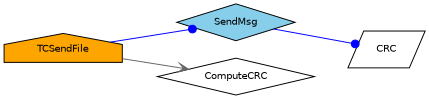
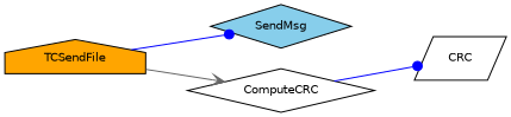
  digraph {
    rankdir=LR
    node [color=black fillcolor=white fontname=Helvetica fontsize=10 shape=diamond style=filled]
    edge [arrowhead=dot color=blue fontname=Helvetica fontsize=10 labelfontname=Helvetica labelfontsize=10 style=solid]
    n1 [fillcolor=orange fontcolor=black height=0.2 label=TCSendFile shape=house width=0.4]
    n2 [fillcolor=skyblue height=0.2 label=SendMsg width=0.4]
    n3 [height=0.2 label=ComputeCRC width=0.4]
    n4 [height=0.2 label=CRC shape=parallelogram width=0.4]
    n1 -> n2
    n1 -> n3 [arrowhead=vee color=gray40]
-   n2 -> n4
+   n3 -> n4
  }
